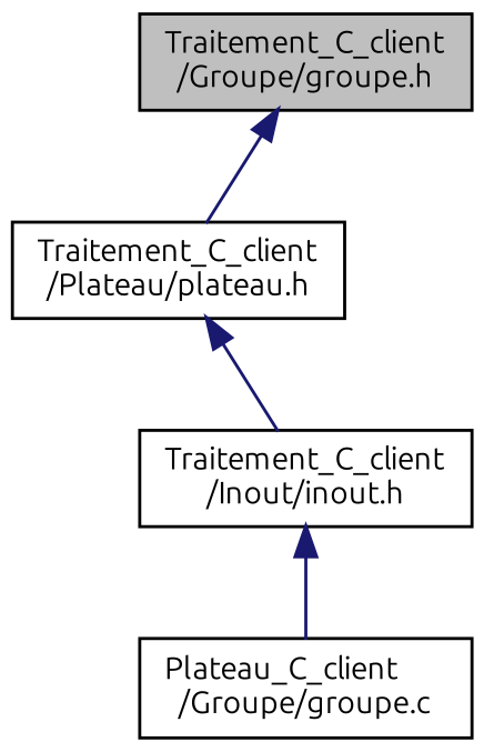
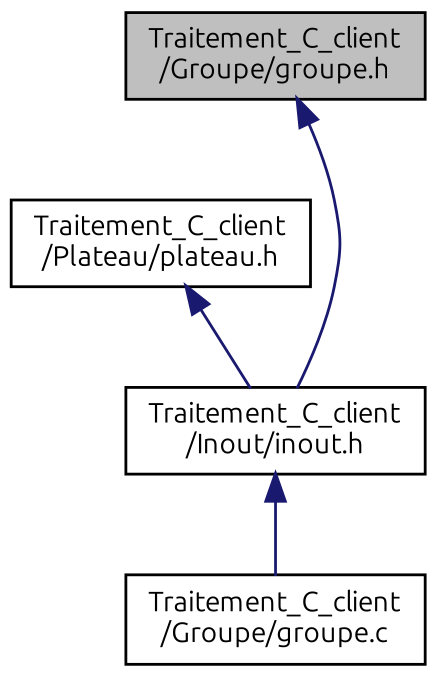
  digraph {
    fontname=Ubuntu
    node [color=black fillcolor=white fontname=Ubuntu fontsize=10 shape=record style=filled]
    edge [color=midnightblue dir=back fontname=Ubuntu fontsize=10 labelfontname=Helvetica labelfontsize=10 style=solid]
    n1 [fillcolor=grey75 fontcolor=black height=0.2 label="Traitement_C_client\l/Groupe/groupe.h" width=0.4]
    n2 [height=0.2 label="Traitement_C_client\l/Plateau/plateau.h" width=0.4]
-   n3 [height=0.2 label="Plateau_C_client\l/Groupe/groupe.c" width=0.4]
+   n3 [height=0.2 label="Traitement_C_client\l/Groupe/groupe.c" width=0.4]
    n4 [height=0.2 label="Traitement_C_client\l/Inout/inout.h" width=0.4]
-   n1 -> n2
+   n1 -> n4
    n2 -> n4
    n4 -> n3
  }
